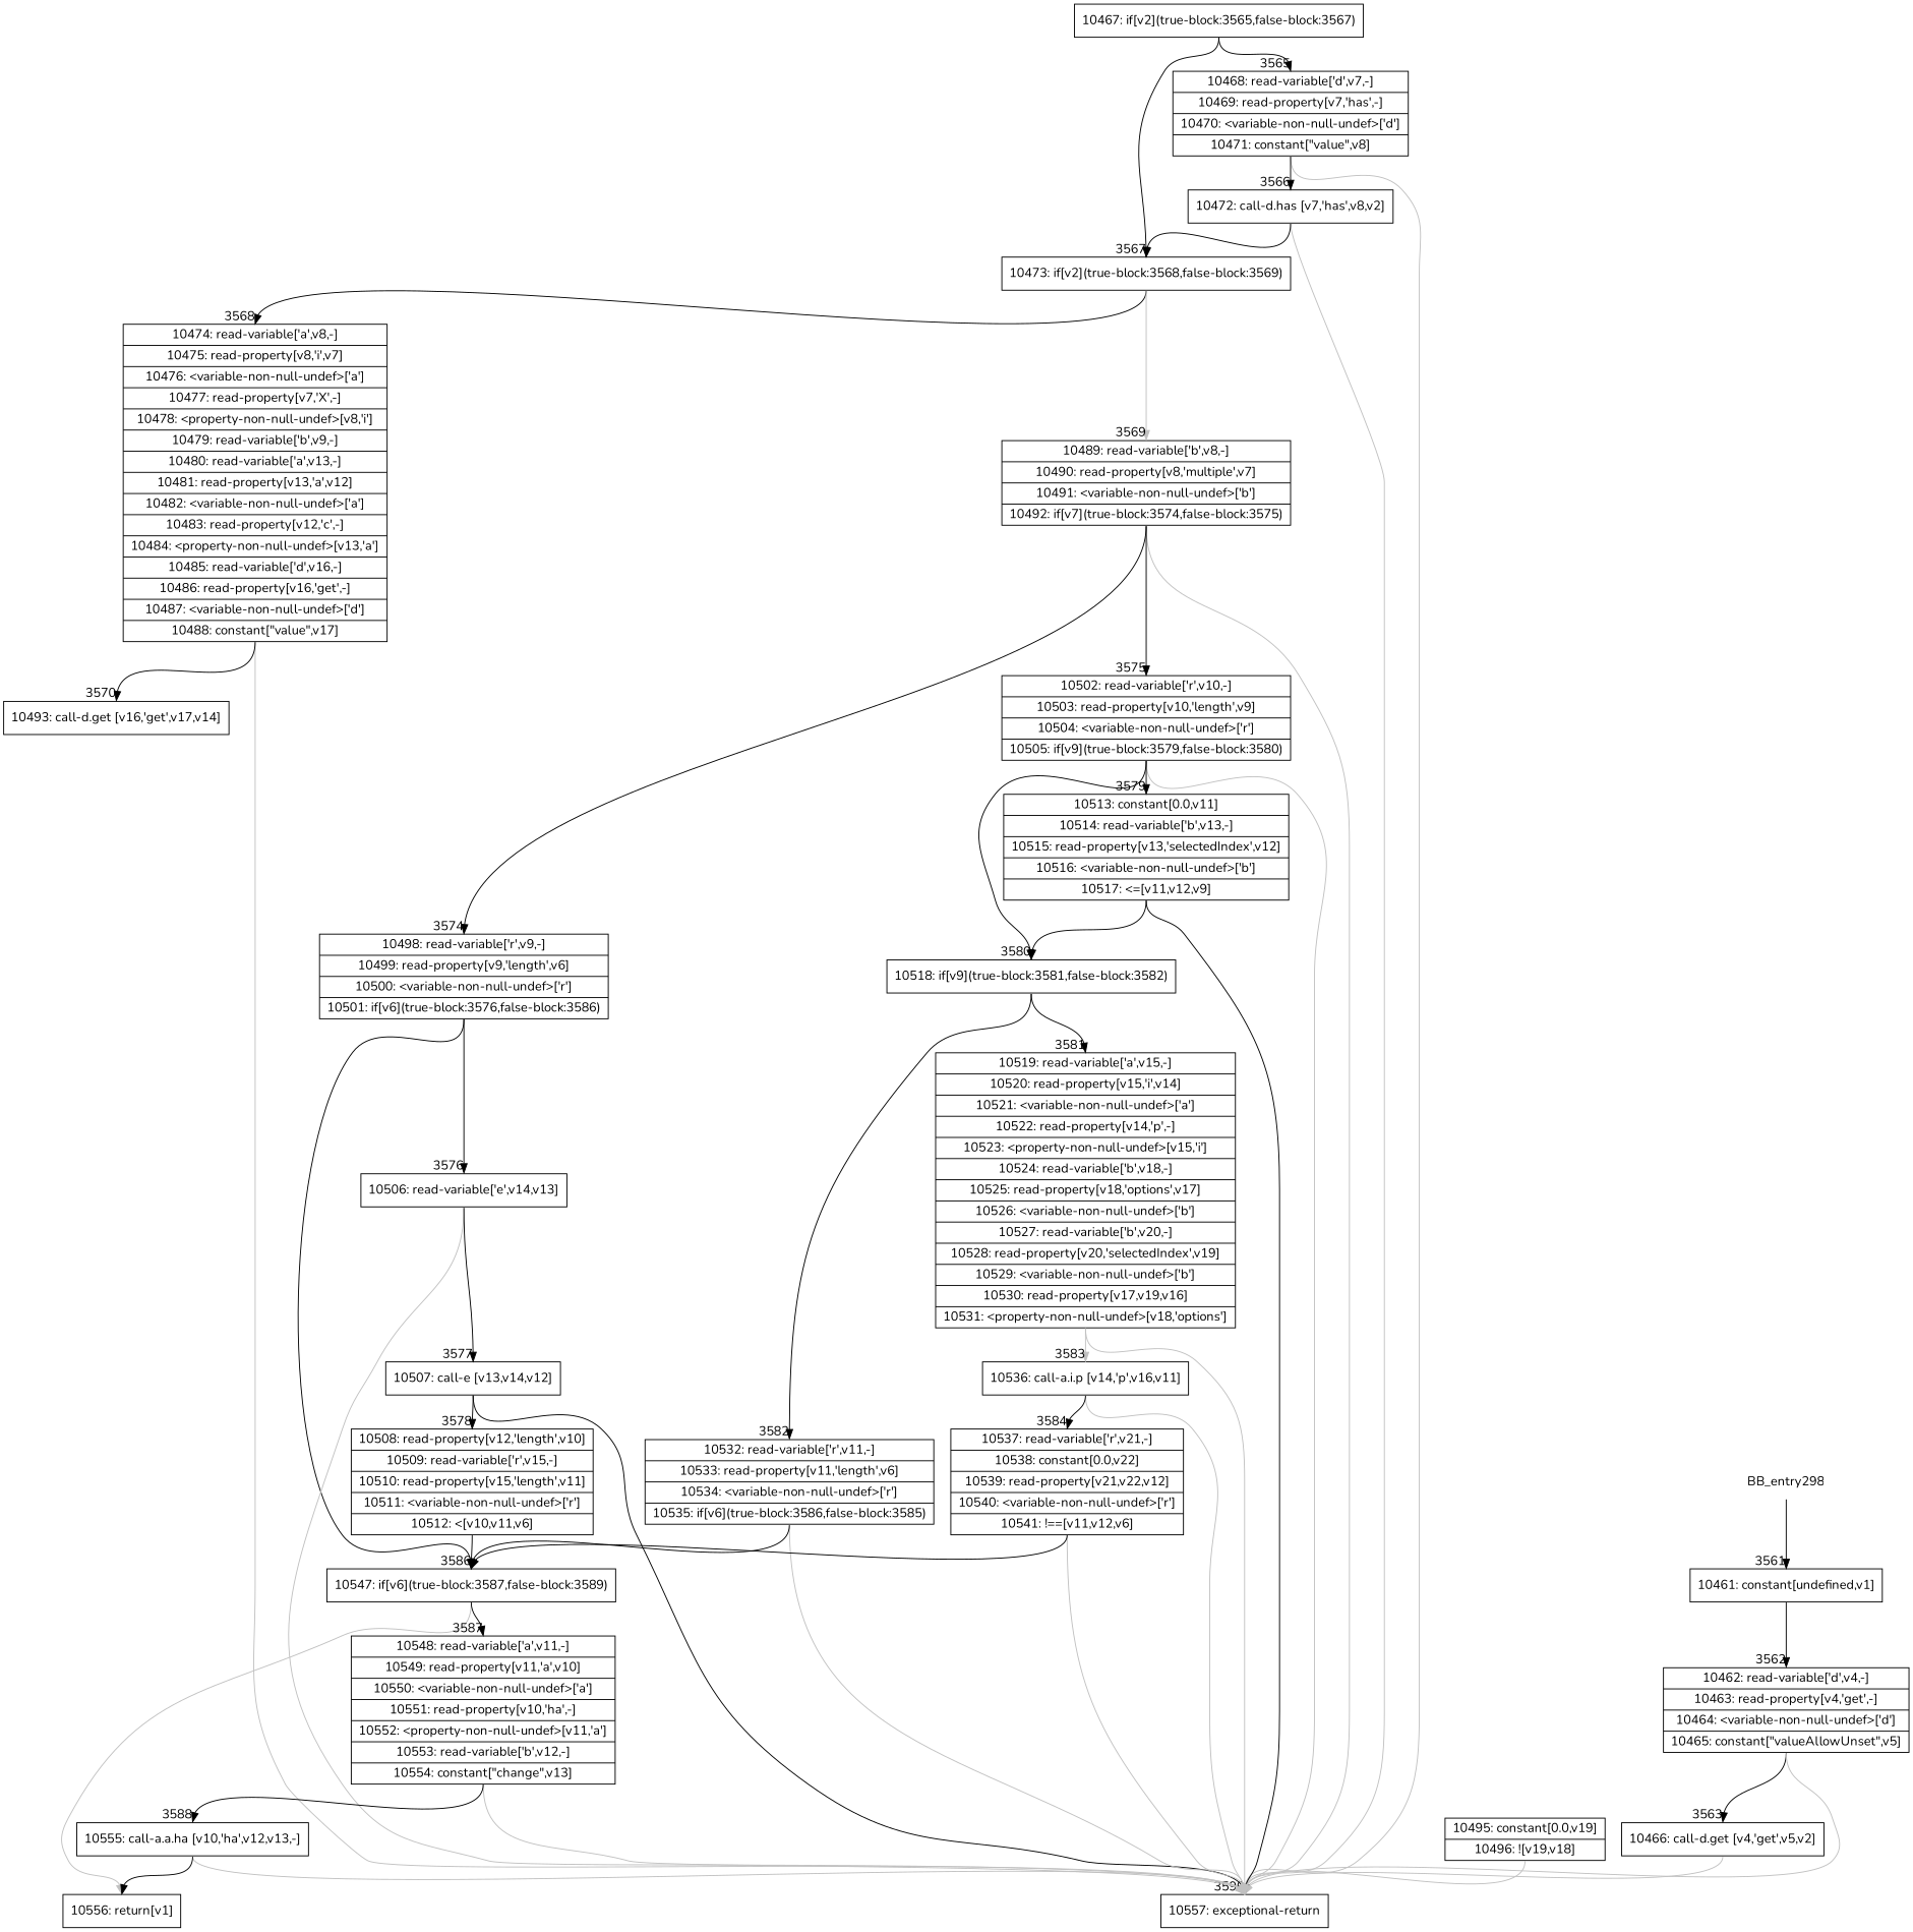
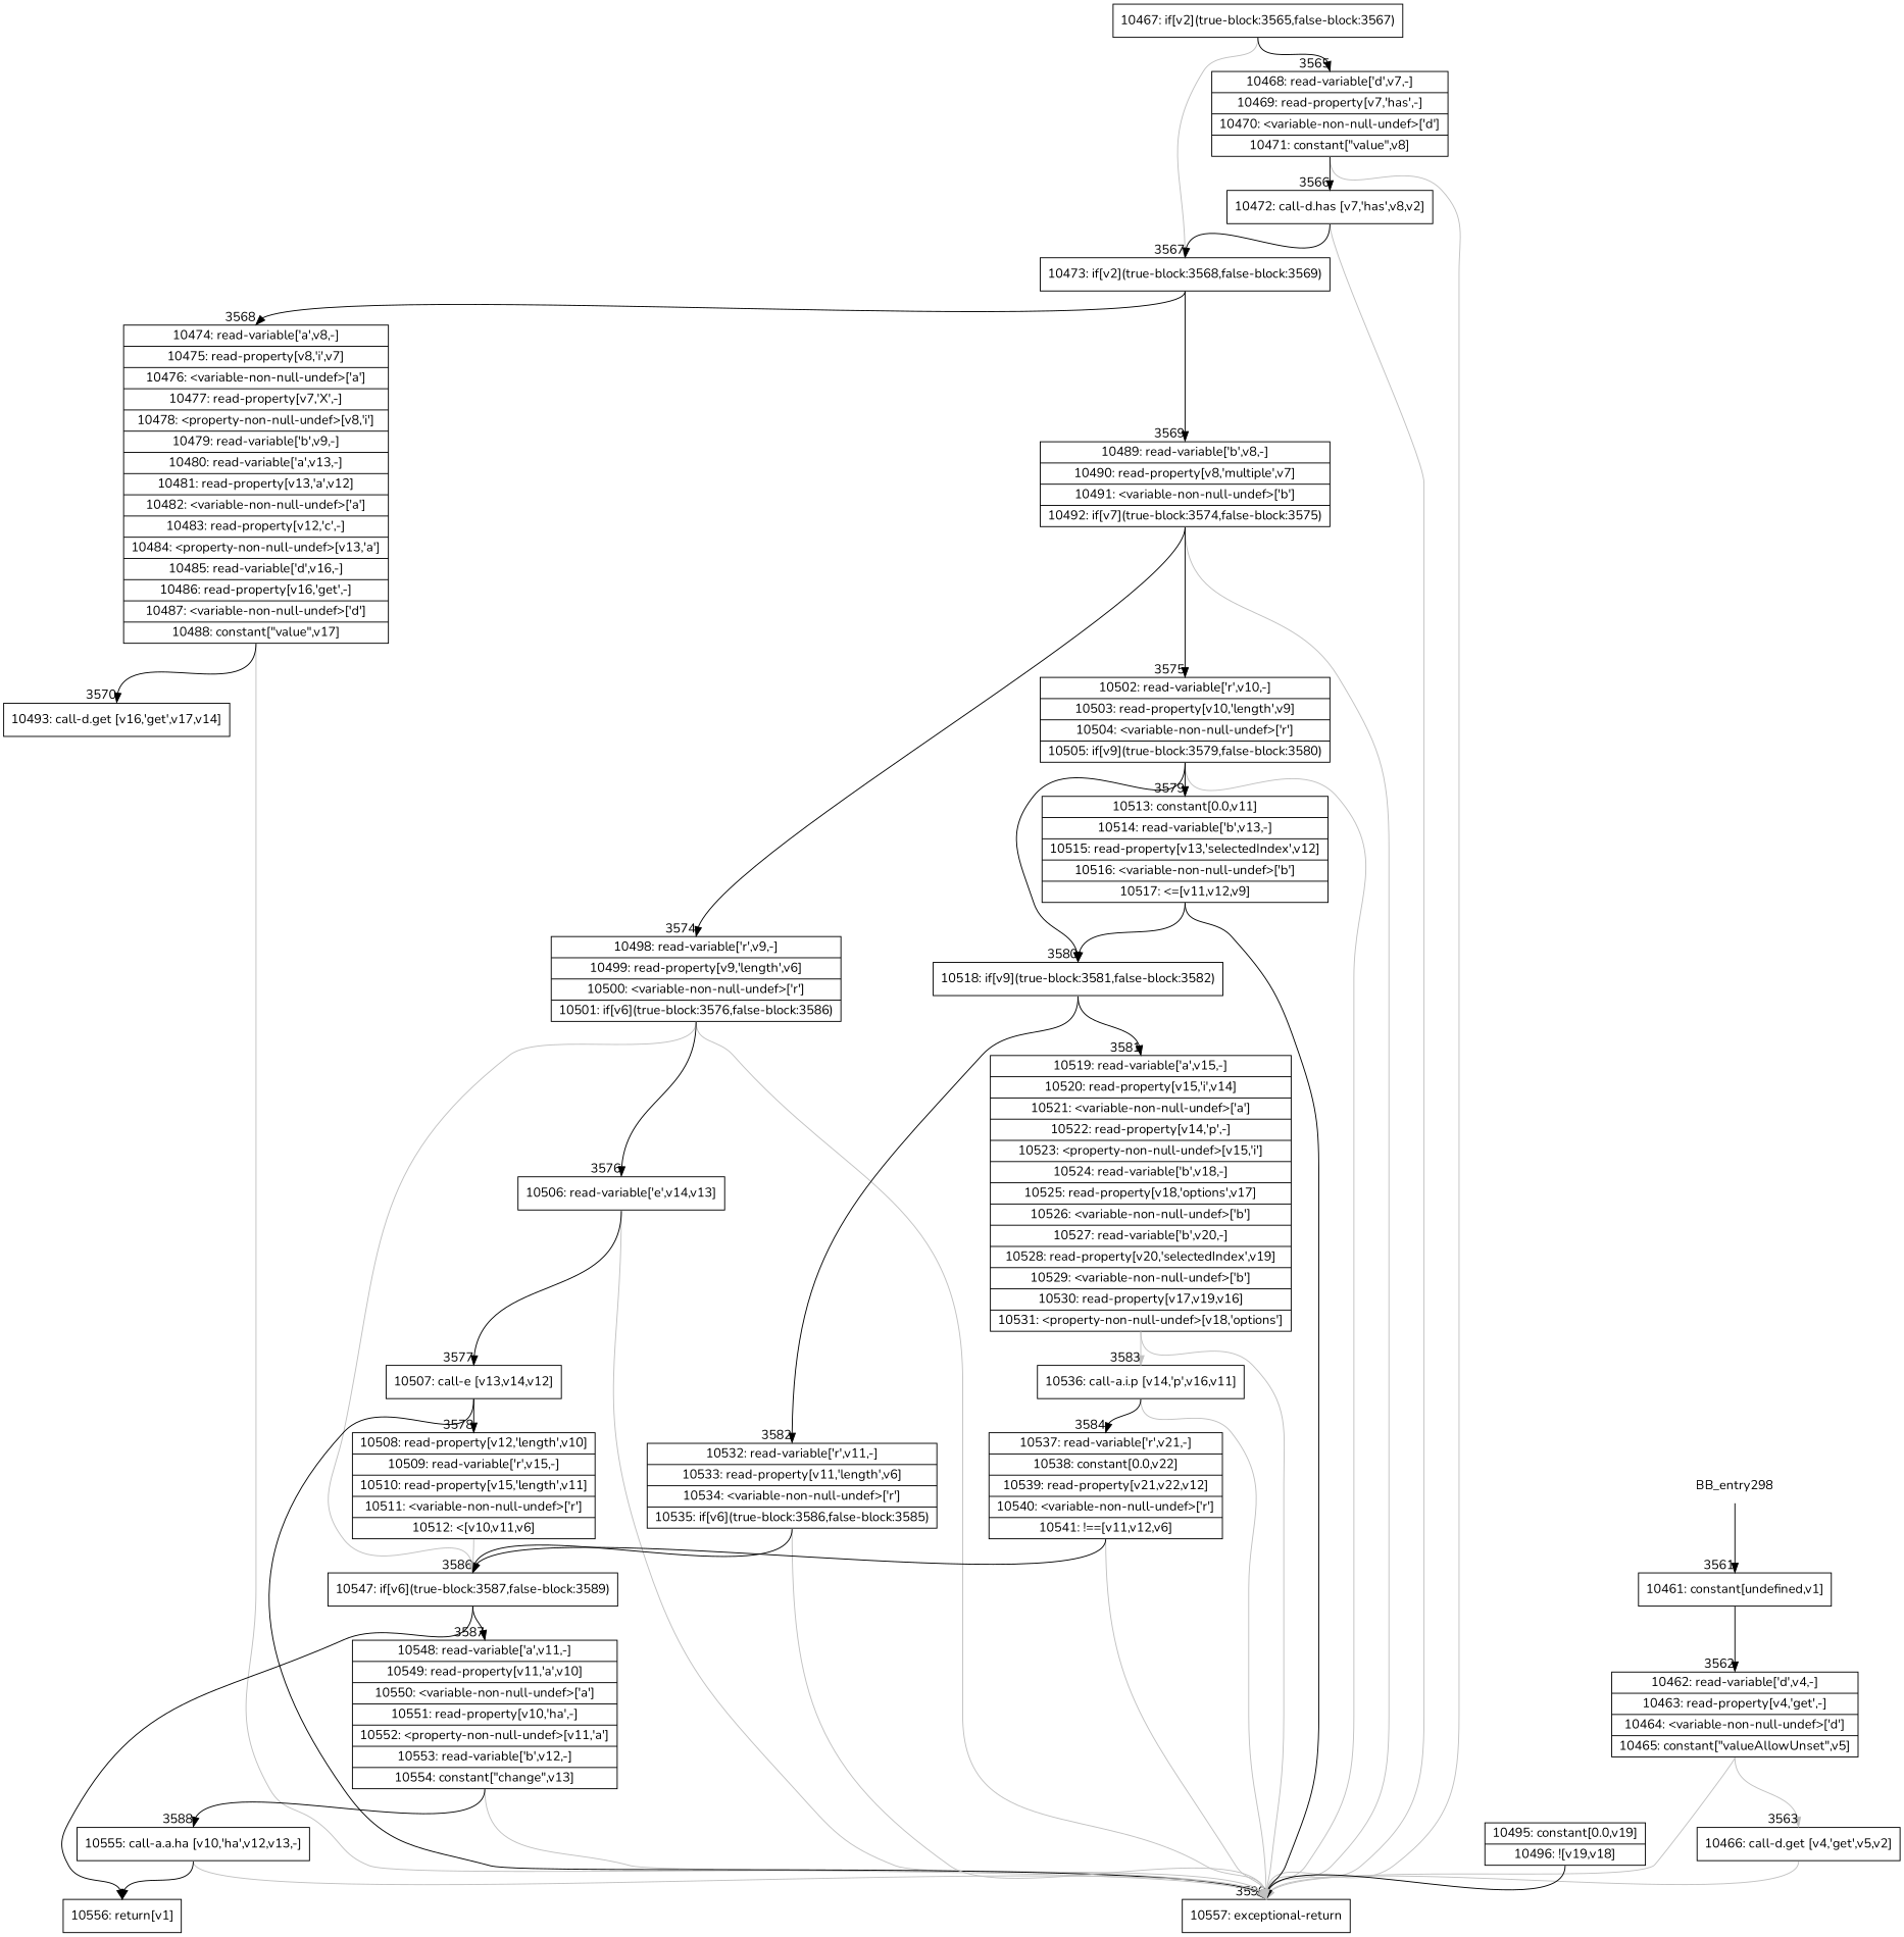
  digraph {
    fontname=Nunito
    rankdir=TD
    node [fontname=Nunito shape=record]
    edge [fontname=Nunito headport=n tailport=s]
    n1 [label=BB_entry298 shape=none]
    n2 [label="{10461: constant[undefined,v1]}"]
    n3 [label="{10462: read-variable['d',v4,-]|10463: read-property[v4,'get',-]|10464: \<variable-non-null-undef\>['d']|10465: constant[\"valueAllowUnset\",v5]}"]
    n4 [label="{10466: call-d.get [v4,'get',v5,v2]}"]
    n5 [label="{10557: exceptional-return}"]
    n6 [label="{10467: if[v2](true-block:3565,false-block:3567)}"]
    n7 [label="{10473: if[v2](true-block:3568,false-block:3569)}"]
    n8 [label="{10468: read-variable['d',v7,-]|10469: read-property[v7,'has',-]|10470: \<variable-non-null-undef\>['d']|10471: constant[\"value\",v8]}"]
    n9 [label="{10474: read-variable['a',v8,-]|10475: read-property[v8,'i',v7]|10476: \<variable-non-null-undef\>['a']|10477: read-property[v7,'X',-]|10478: \<property-non-null-undef\>[v8,'i']|10479: read-variable['b',v9,-]|10480: read-variable['a',v13,-]|10481: read-property[v13,'a',v12]|10482: \<variable-non-null-undef\>['a']|10483: read-property[v12,'c',-]|10484: \<property-non-null-undef\>[v13,'a']|10485: read-variable['d',v16,-]|10486: read-property[v16,'get',-]|10487: \<variable-non-null-undef\>['d']|10488: constant[\"value\",v17]}"]
    n10 [label="{10489: read-variable['b',v8,-]|10490: read-property[v8,'multiple',v7]|10491: \<variable-non-null-undef\>['b']|10492: if[v7](true-block:3574,false-block:3575)}"]
    n11 [label="{10472: call-d.has [v7,'has',v8,v2]}"]
    n12 [label="{10493: call-d.get [v16,'get',v17,v14]}"]
    n13 [label="{10498: read-variable['r',v9,-]|10499: read-property[v9,'length',v6]|10500: \<variable-non-null-undef\>['r']|10501: if[v6](true-block:3576,false-block:3586)}"]
    n14 [label="{10502: read-variable['r',v10,-]|10503: read-property[v10,'length',v9]|10504: \<variable-non-null-undef\>['r']|10505: if[v9](true-block:3579,false-block:3580)}"]
    n15 [label="{10547: if[v6](true-block:3587,false-block:3589)}"]
    n16 [label="{10506: read-variable['e',v14,v13]}"]
    n17 [label="{10518: if[v9](true-block:3581,false-block:3582)}"]
    n18 [label="{10513: constant[0.0,v11]|10514: read-variable['b',v13,-]|10515: read-property[v13,'selectedIndex',v12]|10516: \<variable-non-null-undef\>['b']|10517: \<=[v11,v12,v9]}"]
    n19 [label="{10556: return[v1]}"]
    n20 [label="{10548: read-variable['a',v11,-]|10549: read-property[v11,'a',v10]|10550: \<variable-non-null-undef\>['a']|10551: read-property[v10,'ha',-]|10552: \<property-non-null-undef\>[v11,'a']|10553: read-variable['b',v12,-]|10554: constant[\"change\",v13]}"]
    n21 [label="{10507: call-e [v13,v14,v12]}"]
    n22 [label="{10519: read-variable['a',v15,-]|10520: read-property[v15,'i',v14]|10521: \<variable-non-null-undef\>['a']|10522: read-property[v14,'p',-]|10523: \<property-non-null-undef\>[v15,'i']|10524: read-variable['b',v18,-]|10525: read-property[v18,'options',v17]|10526: \<variable-non-null-undef\>['b']|10527: read-variable['b',v20,-]|10528: read-property[v20,'selectedIndex',v19]|10529: \<variable-non-null-undef\>['b']|10530: read-property[v17,v19,v16]|10531: \<property-non-null-undef\>[v18,'options']}"]
    n23 [label="{10532: read-variable['r',v11,-]|10533: read-property[v11,'length',v6]|10534: \<variable-non-null-undef\>['r']|10535: if[v6](true-block:3586,false-block:3585)}"]
    n24 [label="{10495: constant[0.0,v19]|10496: ![v19,v18]}"]
    n25 [label="{10555: call-a.a.ha [v10,'ha',v12,v13,-]}"]
    n26 [label="{10508: read-property[v12,'length',v10]|10509: read-variable['r',v15,-]|10510: read-property[v15,'length',v11]|10511: \<variable-non-null-undef\>['r']|10512: \<[v10,v11,v6]}"]
    n27 [label="{10536: call-a.i.p [v14,'p',v16,v11]}"]
    n28 [label="{10537: read-variable['r',v21,-]|10538: constant[0.0,v22]|10539: read-property[v21,v22,v12]|10540: \<variable-non-null-undef\>['r']|10541: !==[v11,v12,v6]}"]
    n1 -> n2 [headlabel="    3561"]
    n2 -> n3 [headlabel="      3562"]
-   n3 -> n4 [headlabel="      3563"]
+   n3 -> n4 [headlabel="      3563" color=gray]
    n3 -> n5 [color=gray headlabel="      3590"]
    n4 -> n5 [color=gray]
-   n6 -> n7 [headlabel="      3567"]
+   n6 -> n7 [headlabel="      3567" color=gray]
    n6 -> n8 [headlabel="      3565"]
    n7 -> n9 [headlabel="      3568"]
-   n7 -> n10 [headlabel="      3569" color=gray]
+   n7 -> n10 [headlabel="      3569"]
    n8 -> n5 [color=gray]
    n8 -> n11 [headlabel="      3566"]
    n9 -> n5 [color=gray]
    n9 -> n12 [headlabel="      3570"]
    n10 -> n5 [color=gray]
    n10 -> n13 [headlabel="      3574"]
    n10 -> n14 [headlabel="      3575"]
    n11 -> n5 [color=gray]
    n11 -> n7
-   n13 -> n15 [headlabel="      3586"]
+   n13 -> n5 [color=gray]
+   n13 -> n15 [headlabel="      3586" color=gray]
    n13 -> n16 [headlabel="      3576"]
    n14 -> n5 [color=gray]
    n14 -> n17 [headlabel="      3580"]
    n14 -> n18 [headlabel="      3579"]
-   n15 -> n19 [color=gray]
+   n15 -> n19
    n15 -> n20 [headlabel="      3587"]
    n16 -> n5 [color=gray]
    n16 -> n21 [headlabel="      3577"]
    n17 -> n22 [headlabel="      3581"]
    n17 -> n23 [headlabel="      3582"]
    n18 -> n5 [color=black]
    n18 -> n17
    n20 -> n5 [color=gray]
    n20 -> n25 [headlabel="      3588"]
    n21 -> n5 [color=black]
    n21 -> n26 [headlabel="      3578"]
    n22 -> n5 [color=gray]
    n22 -> n27 [color=gray headlabel="      3583"]
    n23 -> n5 [color=gray]
    n23 -> n15
-   n24 -> n5 [color=gray]
+   n24 -> n5 [color=black]
    n25 -> n5 [color=gray]
    n25 -> n19
-   n26 -> n15
+   n26 -> n15 [color=gray]
    n27 -> n5 [color=gray]
    n27 -> n28 [headlabel="      3584"]
    n28 -> n5 [color=gray]
    n28 -> n15
  }
